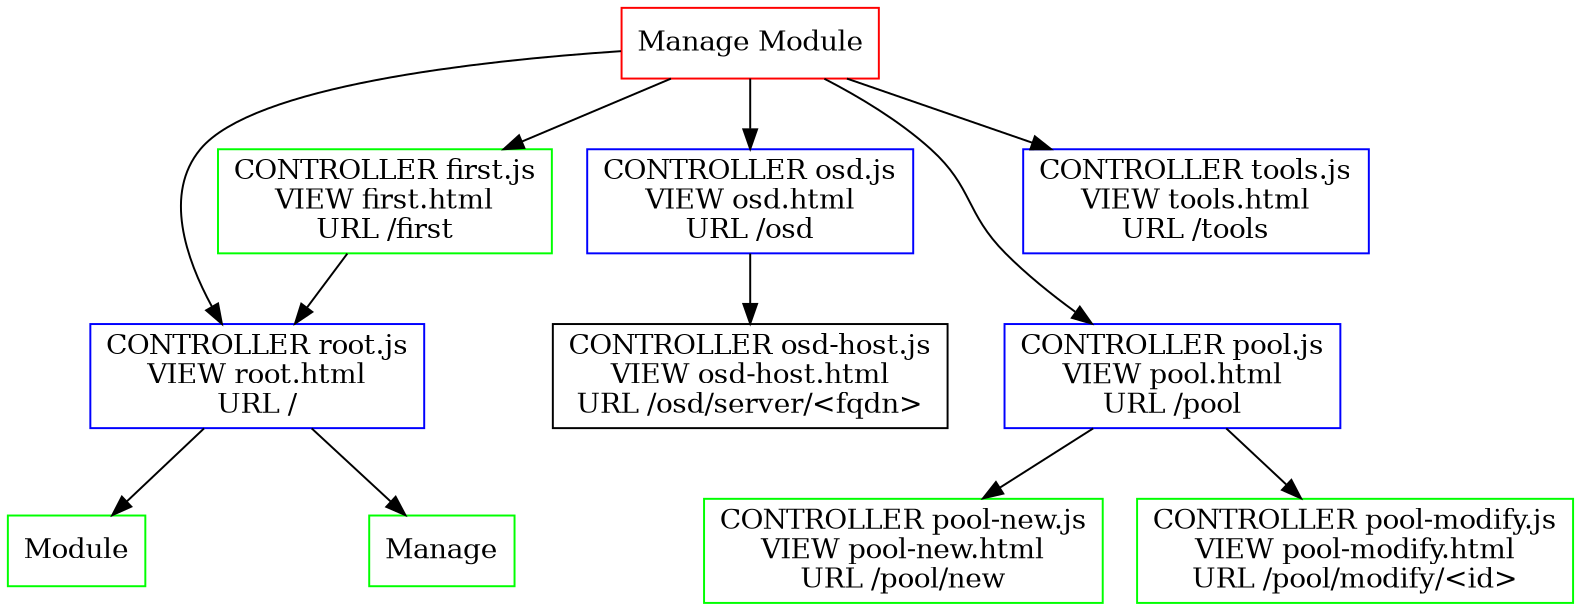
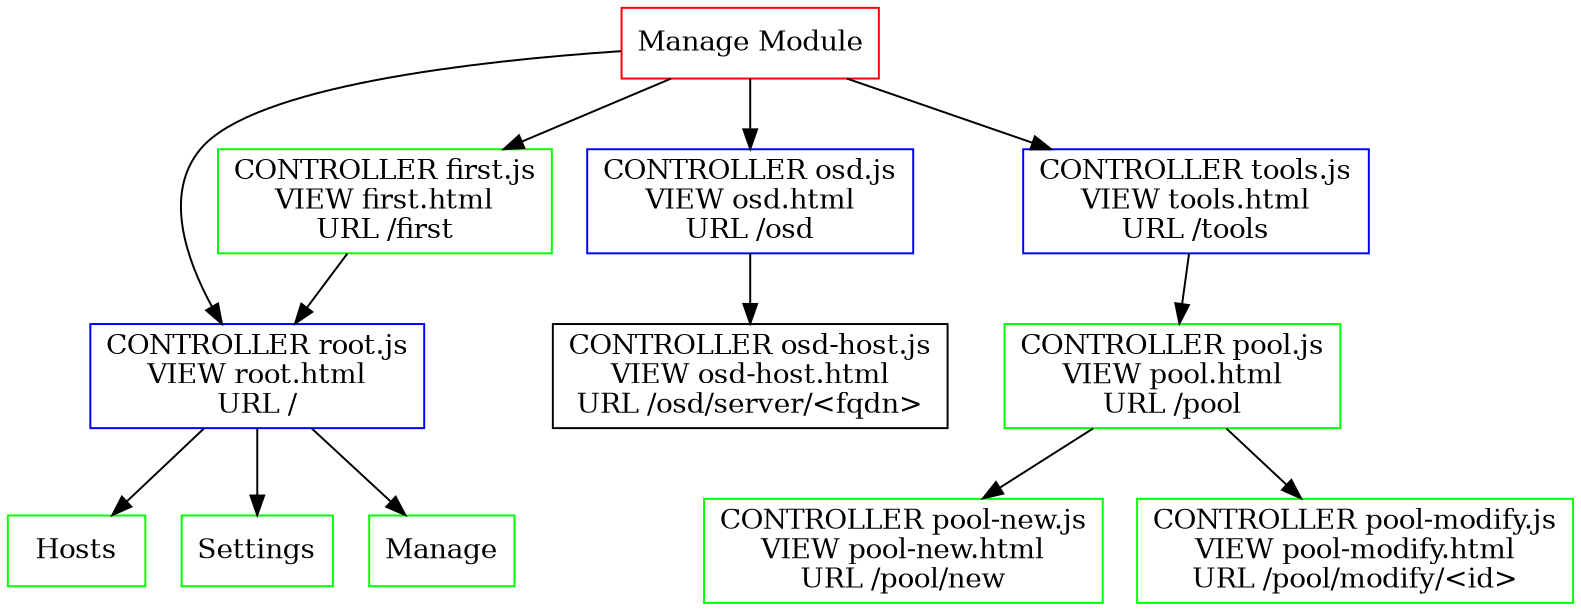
  digraph {
    node [color=green shape=polygon sides=4]
    n1 [color=red label="Manage Module"]
    n2 [color=blue label="CONTROLLER root.js\nVIEW root.html\nURL /"]
    n3 [color=blue label="CONTROLLER osd.js\nVIEW osd.html\nURL /osd"]
-   n4 [color=blue label="CONTROLLER pool.js\nVIEW pool.html\nURL /pool"]
+   n4 [label="CONTROLLER pool.js\nVIEW pool.html\nURL /pool"]
    n5 [color=blue label="CONTROLLER tools.js\nVIEW tools.html\nURL /tools"]
    n6 [label="CONTROLLER first.js\nVIEW first.html\nURL /first"]
-   n7 [label=Module]
+   n7 [label=Hosts]
+   n8 [label=Settings]
    n9 [label=Manage]
    n10 [label="CONTROLLER osd-host.js\nVIEW osd-host.html\nURL /osd/server/<fqdn>" color=""]
    n11 [label="CONTROLLER pool-new.js\nVIEW pool-new.html\nURL /pool/new"]
    n12 [label="CONTROLLER pool-modify.js\nVIEW pool-modify.html\nURL /pool/modify/<id>"]
    n1 -> n2
    n1 -> n3
-   n1 -> n4
+   n5 -> n4
    n1 -> n5
    n1 -> n6
    n2 -> n7
+   n2 -> n8
    n2 -> n9
    n3 -> n10
    n4 -> n11
    n4 -> n12
    n6 -> n2
  }
